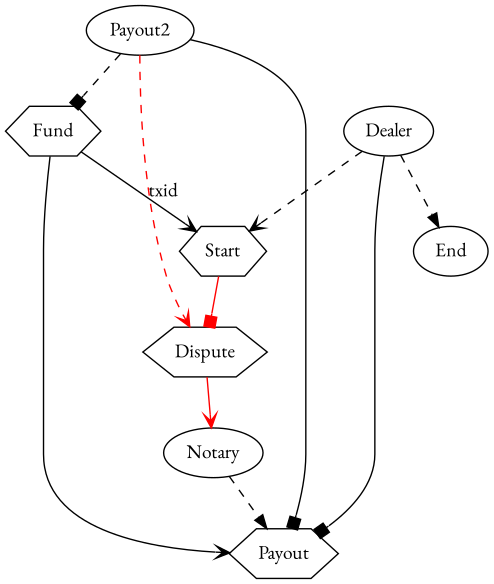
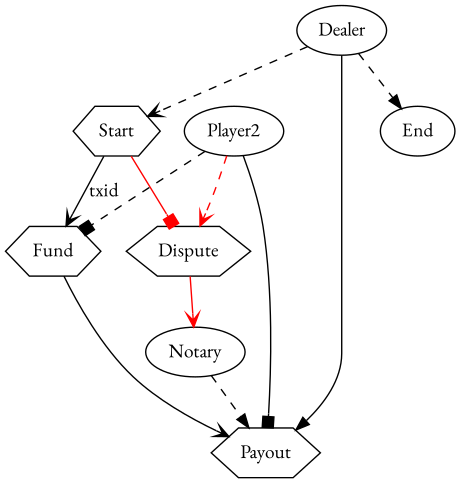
  digraph {
    fontname="EB Garamond"
    node [fontname="EB Garamond" shape=hexagon]
    edge [arrowhead=vee fontname="EB Garamond" style=solid]
    Fund
    Start
    Payout
    Dispute
    Notary [shape=oval]
-   Player2 [shape=oval label=Payout2]
+   Player2 [shape=oval]
    Dealer [shape=oval]
    End [shape=oval]
-   Fund -> Start [label=txid]
+   Start -> Fund [label=txid]
    Fund -> Payout
    Start -> Dispute [arrowhead=box color=red]
    Dispute -> Notary [color=red]
    Notary -> Payout [arrowhead=normal style=dashed]
    Player2 -> Fund [arrowhead=box style=dashed]
    Player2 -> Payout [arrowhead=box]
    Player2 -> Dispute [color=red style=dashed]
    Dealer -> Start [style=dashed]
-   Dealer -> Payout [arrowhead=box]
+   Dealer -> Payout [arrowhead=normal]
    Dealer -> End [arrowhead=normal style=dashed]
  }
